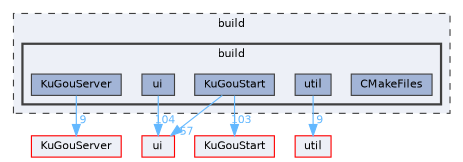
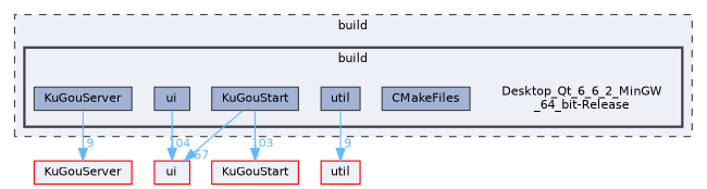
  digraph {
    compound=true
    node [fontname=Helvetica fontsize=10 shape=box color=grey25 fillcolor="#a2b4d6" style=filled]
    edge [color=steelblue1 fontcolor=steelblue1 fontname=Helvetica fontsize=10 headlabel=9 labeldistance=1.5 labelfontname=Helvetica labelfontsize=10]
+   n1 [height=0.2 label="Desktop_Qt_6_6_2_MinGW\l_64_bit-Release" shape=plaintext width=0.4 color="" fillcolor="" style=""]
    n2 [height=0.2 label=CMakeFiles width=0.4]
    n3 [height=0.2 label=KuGouServer width=0.4]
    n4 [height=0.2 label=KuGouStart width=0.4]
    n5 [height=0.2 label=ui width=0.4]
    n6 [height=0.2 label=util width=0.4]
    n7 [color=red fillcolor="#edf0f7" height=0.2 label=KuGouServer width=0.4]
    n8 [color=red fillcolor="#edf0f7" height=0.2 label=ui width=0.4]
    n9 [color=red fillcolor="#edf0f7" height=0.2 label=KuGouStart width=0.4]
    n10 [color=red fillcolor="#edf0f7" height=0.2 label=util width=0.4]
    subgraph cluster_1 {
      bgcolor="#edf0f7"
      fontname=Helvetica
      fontsize=10
      label=build
      pencolor=grey25
      style="filled,dashed"
      subgraph cluster_2 {
        bgcolor="#edf0f7"
        fontname=Helvetica
        fontsize=10
        pencolor=grey25
        style="filled,bold"
+       n1
        n2
        n3
        n4
        n5
        n6
      }
    }
    n3 -> n7
    n4 -> n8 [headlabel=57]
    n4 -> n9 [headlabel=103]
    n5 -> n8 [headlabel=104]
    n6 -> n10
  }
